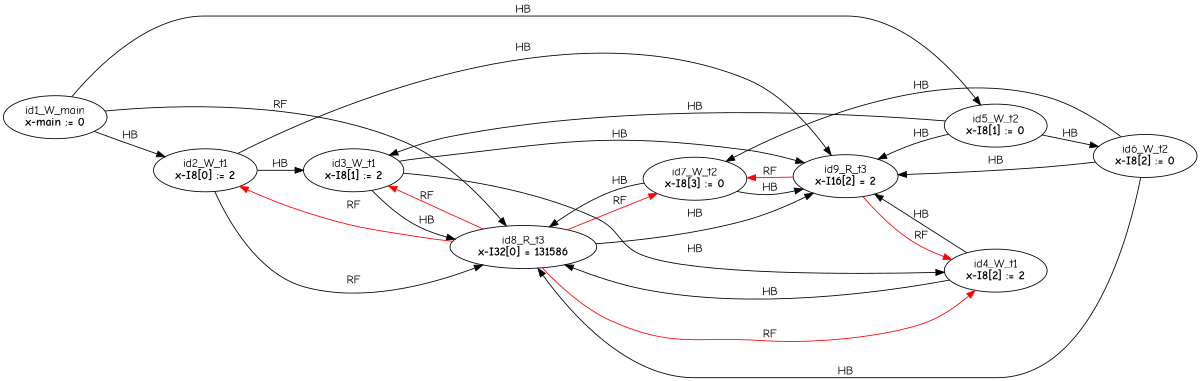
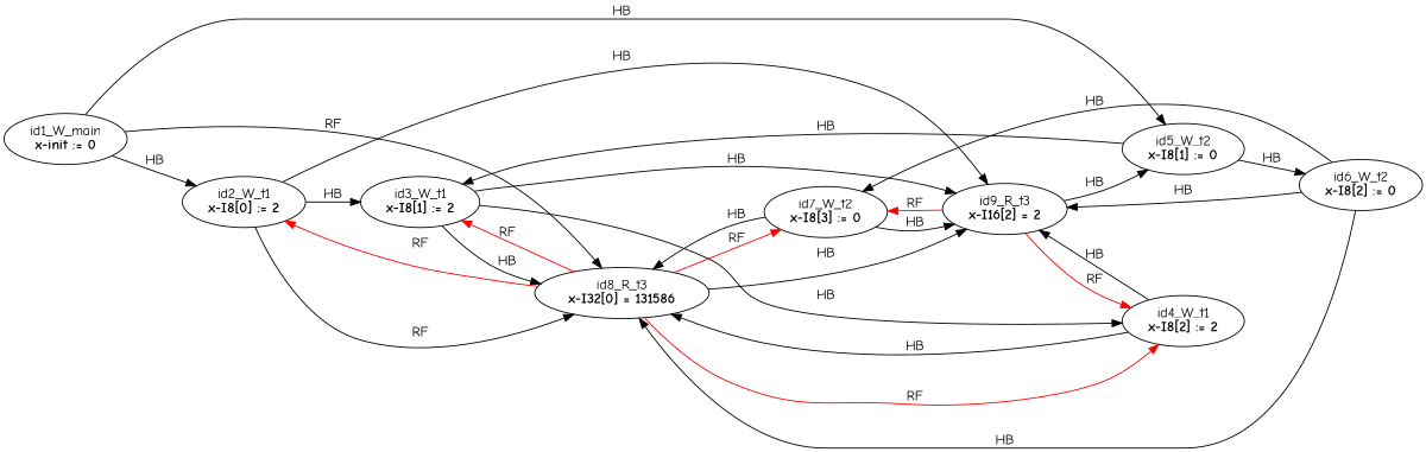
  digraph {
    fontname="Comic Neue"
    rankdir=LR
    splines=true
    node [fontname="Comic Neue"]
    edge [color=black fontname="Comic Neue"]
    n1 [label=<id2_W_t1<br/><B>x-I8[0] := 2</B>>]
    n2 [label=<id3_W_t1<br/><B>x-I8[1] := 2</B>>]
    n3 [label=<id8_R_t3<br/><B>x-I32[0] = 131586</B>>]
    n4 [label=<id9_R_t3<br/><B>x-I16[2] = 2</B>>]
    n5 [label=<id4_W_t1<br/><B>x-I8[2] := 2</B>>]
    n6 [label=<id7_W_t2<br/><B>x-I8[3] := 0</B>>]
    n7 [label=<id5_W_t2<br/><B>x-I8[1] := 0</B>>]
    n8 [label=<id6_W_t2<br/><B>x-I8[2] := 0</B>>]
-   n9 [label=<id1_W_main<br/><B>x-main := 0</B>>]
+   n9 [label=<id1_W_main<br/><B>x-init := 0</B>>]
    n1 -> n2 [label=HB]
    n1 -> n3 [label=RF]
    n1 -> n4 [label=HB]
    n2 -> n3 [label=HB]
    n2 -> n4 [label=HB]
    n2 -> n5 [label=HB]
    n3 -> n1 [color=red label=RF]
    n3 -> n2 [color=red label=RF]
    n3 -> n4 [label=HB]
    n3 -> n5 [color=red label=RF]
    n3 -> n6 [color=red label=RF]
    n4 -> n5 [color=red label=RF]
    n4 -> n6 [color=red label=RF]
    n5 -> n3 [label=HB]
    n5 -> n4 [label=HB]
    n6 -> n3 [label=HB]
    n6 -> n4 [label=HB]
    n7 -> n2 [label=HB]
-   n7 -> n4 [label=HB]
+   n4 -> n7 [label=HB]
    n7 -> n8 [label=HB]
    n8 -> n3 [label=HB]
    n8 -> n4 [label=HB]
    n8 -> n6 [label=HB]
    n9 -> n1 [label=HB]
    n9 -> n3 [label=RF]
    n9 -> n7 [label=HB]
  }
